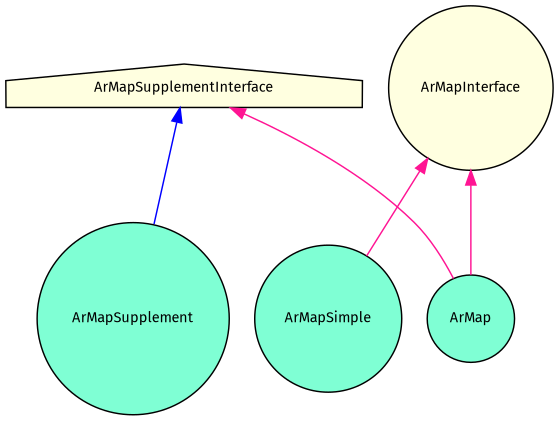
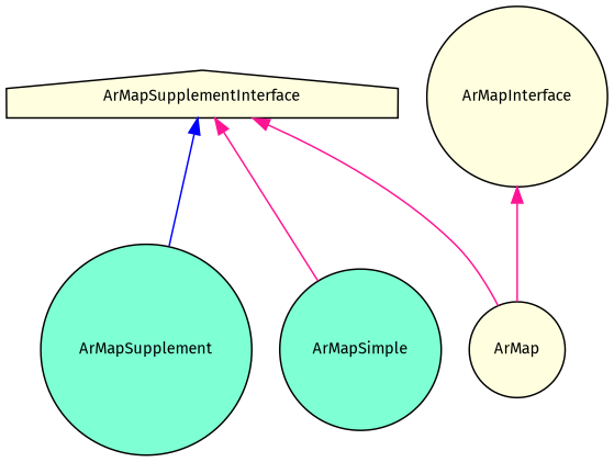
  digraph {
    fontname="Fira Sans"
    node [color=black fillcolor=aquamarine fontname="Fira Sans" fontsize=10 shape=circle style=filled]
    edge [color=deeppink dir=back fontname="Fira Sans" fontsize=10 labelfontname=FreeSans labelfontsize=10 style=solid]
    n1 [fillcolor=lightyellow fontcolor=black height=0.2 label=ArMapSupplementInterface shape=house width=0.4]
    n2 [height=0.2 label=ArMapSupplement width=0.4]
-   n3 [height=0.2 label=ArMap width=0.4]
+   n3 [fillcolor=lightyellow height=0.2 label=ArMap width=0.4]
    n4 [fillcolor=lightyellow height=0.2 label=ArMapInterface width=0.4]
    n5 [height=0.2 label=ArMapSimple width=0.4]
    n1 -> n2 [color=blue]
    n1 -> n3
    n4 -> n3
-   n4 -> n5
+   n1 -> n5
  }
